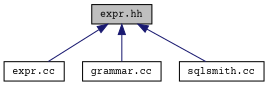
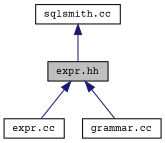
  digraph {
    fontname="Courier Prime"
    node [color=black fillcolor=white fontname="Courier Prime" fontsize=10 shape=record style=filled]
    edge [color=midnightblue dir=back fontname="Courier Prime" fontsize=10 labelfontname=Helvetica labelfontsize=10 style=solid]
    n1 [fillcolor=grey75 fontcolor=black height=0.2 label="expr.hh" width=0.4]
    n2 [height=0.2 label="expr.cc" width=0.4]
    n3 [height=0.2 label="grammar.cc" width=0.4]
    n4 [height=0.2 label="sqlsmith.cc" width=0.4]
    n1 -> n2
    n1 -> n3
-   n1 -> n4
+   n4 -> n1
  }
